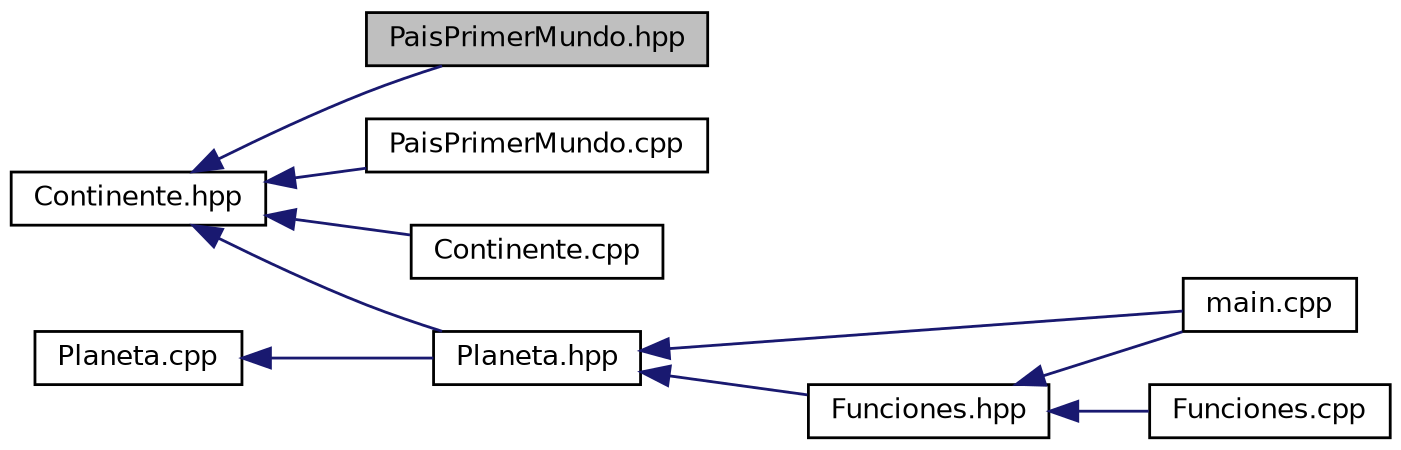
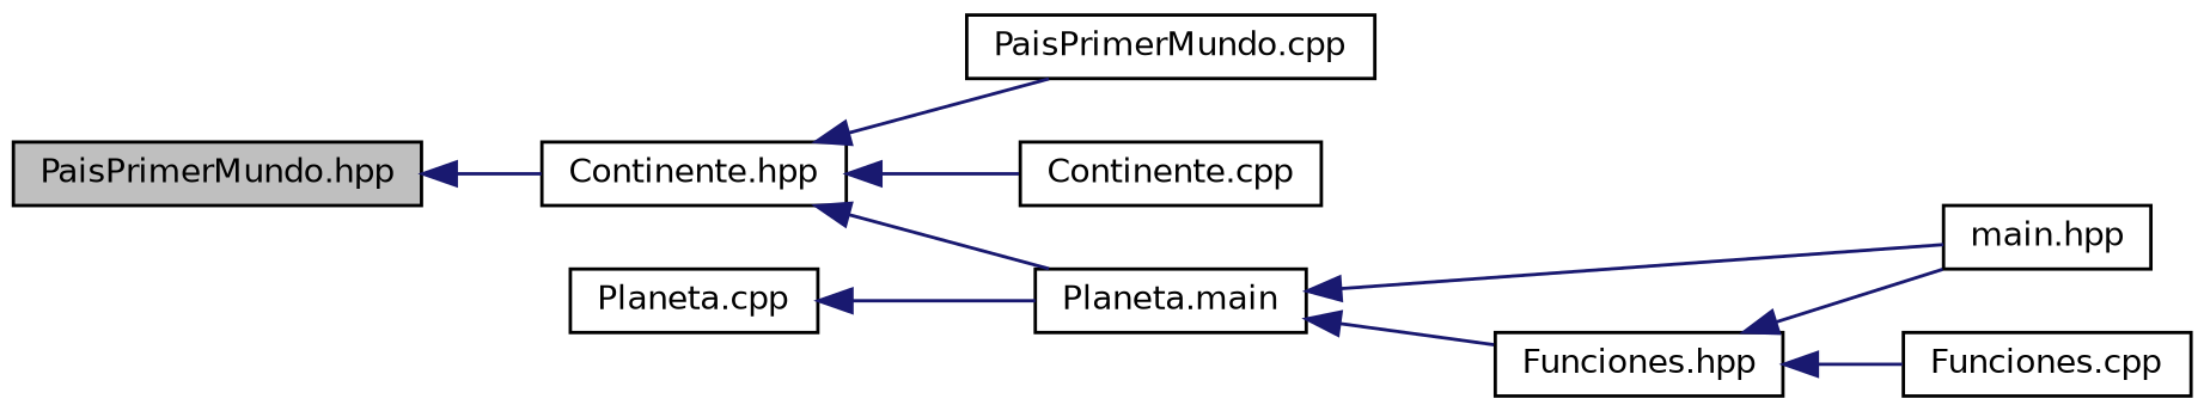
  digraph {
    rankdir=LR
    node [color=black fillcolor=white fontname=Helvetica fontsize=10 shape=record style=filled]
    edge [color=midnightblue dir=back fontname=Helvetica fontsize=10 labelfontname=Helvetica labelfontsize=10 style=solid]
    n1 [fillcolor=grey75 fontcolor=black height=0.2 label="PaisPrimerMundo.hpp" width=0.4]
    n2 [height=0.2 label="Continente.hpp" width=0.4]
    n3 [height=0.2 label="PaisPrimerMundo.cpp" width=0.4]
    n4 [height=0.2 label="Continente.cpp" width=0.4]
-   n5 [height=0.2 label="Planeta.hpp" width=0.4]
+   n5 [height=0.2 label="Planeta.main" width=0.4]
    n6 [height=0.2 label="Funciones.hpp" width=0.4]
-   n7 [height=0.2 label="main.cpp" width=0.4]
+   n7 [height=0.2 label="main.hpp" width=0.4]
    n8 [height=0.2 label="Funciones.cpp" width=0.4]
    n9 [height=0.2 label="Planeta.cpp" width=0.4]
-   n2 -> n1
+   n1 -> n2
    n2 -> n3
    n2 -> n4
    n2 -> n5
    n5 -> n6
    n5 -> n7
    n6 -> n7
    n6 -> n8
    n9 -> n5
  }
